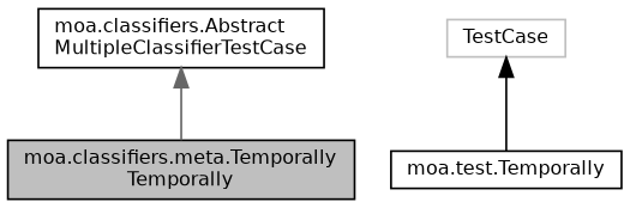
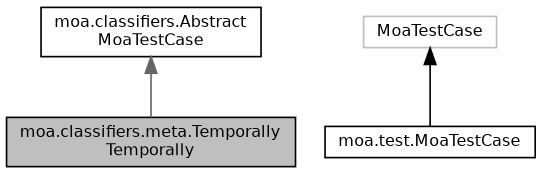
  digraph {
    node [color=black fillcolor=white fontname=Helvetica fontsize=10 shape=record style=filled]
    edge [dir=back fontname=Helvetica fontsize=10 labelfontname=Helvetica labelfontsize=10 style=solid]
    n1 [fillcolor=grey75 fontcolor=black height=0.2 label="moa.classifiers.meta.Temporally\lTemporally" width=0.4]
-   n2 [height=0.2 label="moa.classifiers.Abstract\lMultipleClassifierTestCase" width=0.4]
-   n3 [height=0.2 label="moa.test.Temporally" width=0.4]
-   n4 [color=grey75 height=0.2 label=TestCase width=0.4]
+   n2 [height=0.2 label="moa.classifiers.Abstract\lMoaTestCase" width=0.4]
+   n3 [height=0.2 label="moa.test.MoaTestCase" width=0.4]
+   n4 [color=grey75 height=0.2 label=MoaTestCase width=0.4]
    n2 -> n1 [color=gray40]
    n4 -> n3 [color=black]
  }
